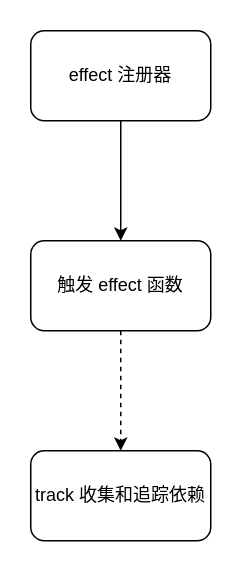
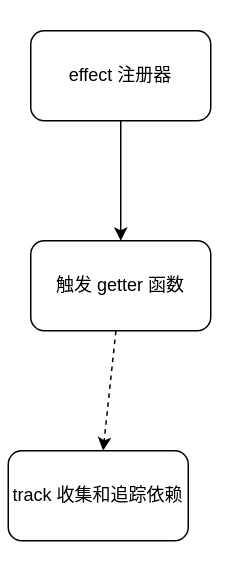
  <mxCell id="0" />
  <mxCell id="1" parent="0" />
  <mxCell id="2" value="" style="edgeStyle=none;rounded=1;html=1;" edge="1" parent="1" source="3" target="5"><mxGeometry relative="1" as="geometry" /></mxCell>
  <mxCell id="3" value="effect 注册器" style="rounded=1;whiteSpace=wrap;html=1;" vertex="1" parent="1"><mxGeometry x="20" y="20" width="120" height="60" as="geometry" /></mxCell>
  <mxCell id="4" value="" style="edgeStyle=none;rounded=1;html=1;dashed=1;" edge="1" parent="1" source="5" target="6"><mxGeometry relative="1" as="geometry" /></mxCell>
- <mxCell id="5" value="触发 effect 函数" style="whiteSpace=wrap;html=1;rounded=1;" vertex="1" parent="1"><mxGeometry x="20" y="160" width="120" height="60" as="geometry" /></mxCell>
- <mxCell id="6" value="track 收集和追踪依赖" style="whiteSpace=wrap;html=1;rounded=1;" vertex="1" parent="1"><mxGeometry x="20" y="300" width="120" height="60" as="geometry" /></mxCell>
+ <mxCell id="5" value="触发 getter 函数" style="whiteSpace=wrap;html=1;rounded=1;" vertex="1" parent="1"><mxGeometry x="20" y="160" width="120" height="60" as="geometry" /></mxCell>
+ <mxCell id="6" value="track 收集和追踪依赖" style="whiteSpace=wrap;html=1;rounded=1;" vertex="1" parent="1"><mxGeometry x="5" y="300" width="120" height="60" as="geometry" /></mxCell>
